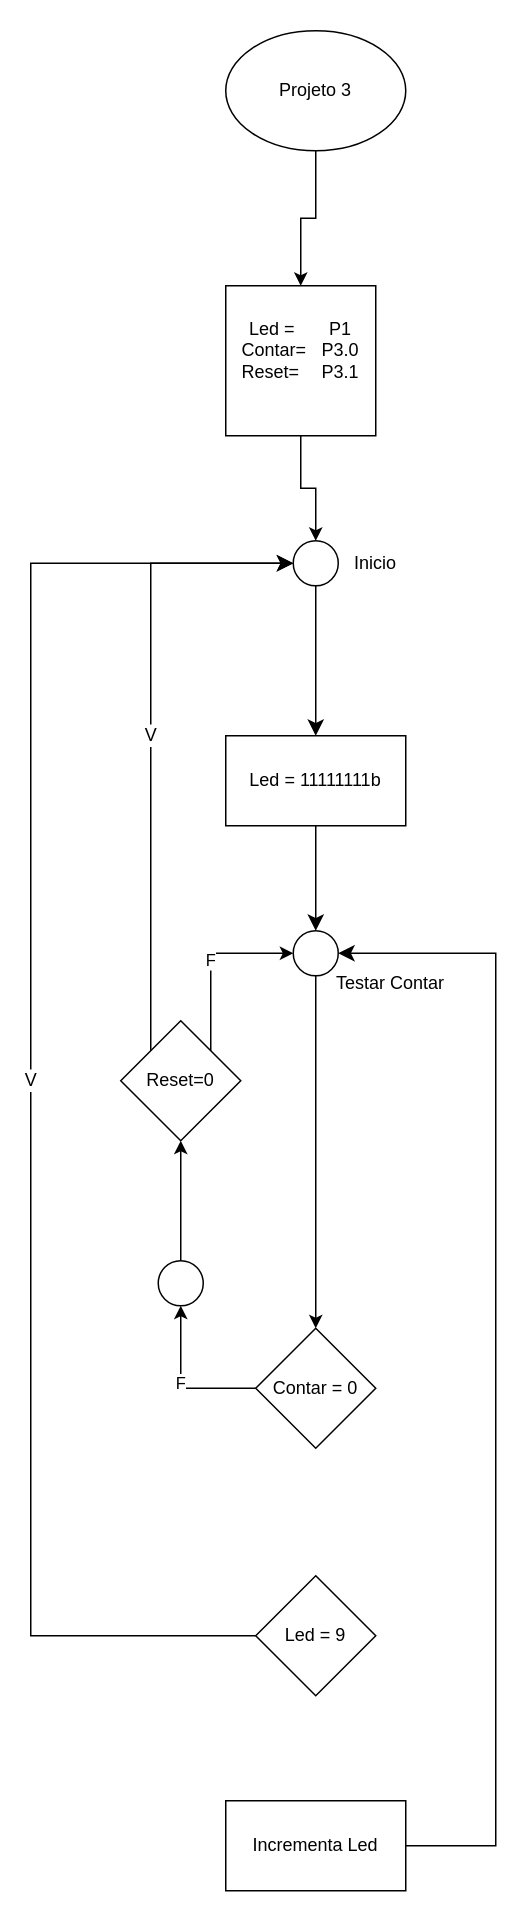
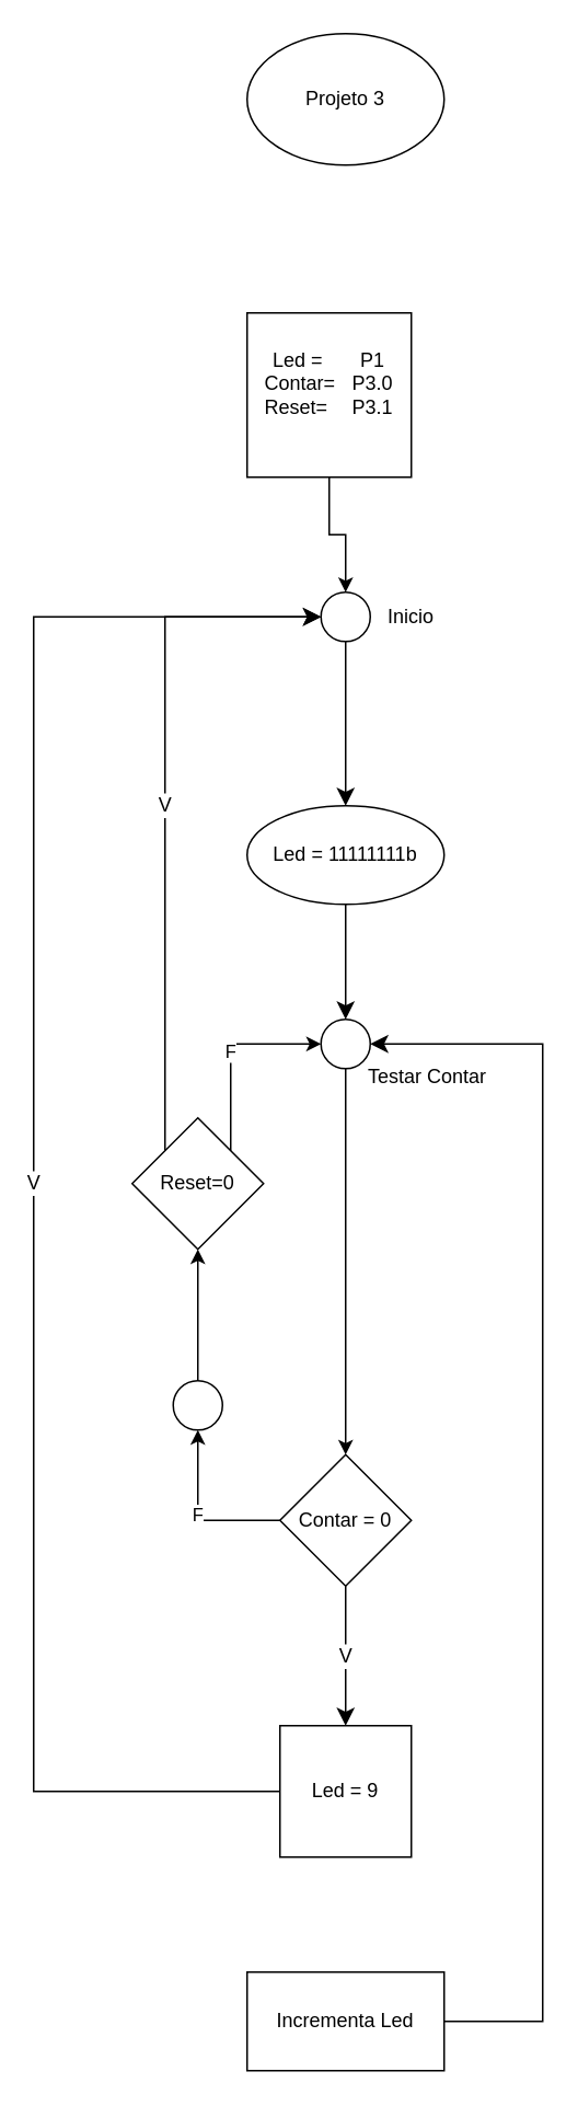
  <mxCell id="0" />
  <mxCell id="1" parent="0" />
- <mxCell id="2" value="" style="edgeStyle=orthogonalEdgeStyle;rounded=0;orthogonalLoop=1;jettySize=auto;html=1;" parent="1" source="3" target="5" edge="1"><mxGeometry relative="1" as="geometry" /></mxCell>
  <mxCell id="3" value="Projeto 3" style="ellipse;whiteSpace=wrap;html=1;" parent="1" vertex="1"><mxGeometry x="150" y="20" width="120" height="80" as="geometry" /></mxCell>
  <mxCell id="4" value="" style="edgeStyle=orthogonalEdgeStyle;rounded=0;orthogonalLoop=1;jettySize=auto;html=1;" parent="1" source="5" target="7" edge="1"><mxGeometry relative="1" as="geometry" /></mxCell>
  <mxCell id="5" value="Led&amp;nbsp;=&lt;span style=&quot;white-space: pre;&quot;&gt;&#09;&lt;/span&gt;P1&lt;br&gt;Contar=&lt;span style=&quot;white-space: pre;&quot;&gt;&#09;&lt;/span&gt;P3.0&lt;br&gt;Reset=&lt;span style=&quot;white-space: pre;&quot;&gt;&#09;&lt;/span&gt;P3.1&lt;br&gt;&lt;div&gt;&lt;br&gt;&lt;/div&gt;" style="whiteSpace=wrap;html=1;" parent="1" vertex="1"><mxGeometry x="150" y="190" width="100" height="100" as="geometry" /></mxCell>
  <mxCell id="6" value="" style="edgeStyle=none;curved=1;rounded=0;orthogonalLoop=1;jettySize=auto;html=1;fontSize=12;startSize=8;endSize=8;" parent="1" source="7" target="10" edge="1"><mxGeometry relative="1" as="geometry" /></mxCell>
  <mxCell id="7" value="" style="ellipse;whiteSpace=wrap;html=1;" parent="1" vertex="1"><mxGeometry x="195" y="360" width="30" height="30" as="geometry" /></mxCell>
  <mxCell id="8" value="Inicio" style="text;html=1;align=center;verticalAlign=middle;whiteSpace=wrap;rounded=0;" parent="1" vertex="1"><mxGeometry x="220" y="360" width="60" height="30" as="geometry" /></mxCell>
  <mxCell id="9" value="" style="edgeStyle=none;curved=1;rounded=0;orthogonalLoop=1;jettySize=auto;html=1;fontSize=12;startSize=8;endSize=8;" parent="1" source="10" target="12" edge="1"><mxGeometry relative="1" as="geometry" /></mxCell>
- <mxCell id="10" value="Led =&amp;nbsp;11111111b" style="whiteSpace=wrap;html=1;" parent="1" vertex="1"><mxGeometry x="150" y="490" width="120" height="60" as="geometry" /></mxCell>
+ <mxCell id="10" value="Led =&amp;nbsp;11111111b" style="ellipse;whiteSpace=wrap;html=1;" parent="1" vertex="1"><mxGeometry x="150" y="490" width="120" height="60" as="geometry" /></mxCell>
  <mxCell id="11" value="" style="edgeStyle=orthogonalEdgeStyle;rounded=0;orthogonalLoop=1;jettySize=auto;html=1;" parent="1" source="12" target="16" edge="1"><mxGeometry relative="1" as="geometry" /></mxCell>
  <mxCell id="12" value="" style="ellipse;whiteSpace=wrap;html=1;" parent="1" vertex="1"><mxGeometry x="195" y="620" width="30" height="30" as="geometry" /></mxCell>
  <mxCell id="13" value="Testar Contar" style="text;html=1;align=center;verticalAlign=middle;whiteSpace=wrap;rounded=0;" parent="1" vertex="1"><mxGeometry x="220" y="640" width="80" height="30" as="geometry" /></mxCell>
  <mxCell id="14" value="F" style="edgeStyle=orthogonalEdgeStyle;rounded=0;orthogonalLoop=1;jettySize=auto;html=1;exitX=0;exitY=0.5;exitDx=0;exitDy=0;entryX=0.5;entryY=1;entryDx=0;entryDy=0;" parent="1" source="16" target="21" edge="1"><mxGeometry relative="1" as="geometry"><mxPoint x="120" y="890" as="targetPoint" /></mxGeometry></mxCell>
+ <mxCell id="15" value="V" style="edgeStyle=none;curved=1;rounded=0;orthogonalLoop=1;jettySize=auto;html=1;fontSize=12;startSize=8;endSize=8;" parent="1" source="16" target="25" edge="1"><mxGeometry relative="1" as="geometry" /></mxCell>
  <mxCell id="16" value="Contar = 0" style="rhombus;whiteSpace=wrap;html=1;" parent="1" vertex="1"><mxGeometry x="170" y="885" width="80" height="80" as="geometry" /></mxCell>
  <mxCell id="17" value="F" style="edgeStyle=orthogonalEdgeStyle;rounded=0;orthogonalLoop=1;jettySize=auto;html=1;exitX=1;exitY=0;exitDx=0;exitDy=0;entryX=0;entryY=0.5;entryDx=0;entryDy=0;" parent="1" source="19" target="12" edge="1"><mxGeometry relative="1" as="geometry"><Array as="points"><mxPoint x="140" y="635" /></Array></mxGeometry></mxCell>
  <mxCell id="18" value="V" style="edgeStyle=orthogonalEdgeStyle;rounded=0;orthogonalLoop=1;jettySize=auto;html=1;exitX=0;exitY=0;exitDx=0;exitDy=0;entryX=0;entryY=0.5;entryDx=0;entryDy=0;fontSize=12;startSize=8;endSize=8;" parent="1" source="19" target="7" edge="1"><mxGeometry relative="1" as="geometry"><Array as="points"><mxPoint x="100" y="375" /></Array></mxGeometry></mxCell>
  <mxCell id="19" value="Reset=0" style="rhombus;whiteSpace=wrap;html=1;" parent="1" vertex="1"><mxGeometry x="80" y="680" width="80" height="80" as="geometry" /></mxCell>
  <mxCell id="20" value="" style="edgeStyle=orthogonalEdgeStyle;rounded=0;orthogonalLoop=1;jettySize=auto;html=1;" parent="1" source="21" target="19" edge="1"><mxGeometry relative="1" as="geometry" /></mxCell>
  <mxCell id="21" value="" style="ellipse;whiteSpace=wrap;html=1;" parent="1" vertex="1"><mxGeometry x="105" y="840" width="30" height="30" as="geometry" /></mxCell>
  <mxCell id="22" style="edgeStyle=orthogonalEdgeStyle;rounded=0;orthogonalLoop=1;jettySize=auto;html=1;exitX=1;exitY=0.5;exitDx=0;exitDy=0;entryX=1;entryY=0.5;entryDx=0;entryDy=0;fontSize=12;startSize=8;endSize=8;" parent="1" source="23" target="12" edge="1"><mxGeometry relative="1" as="geometry"><Array as="points"><mxPoint x="330" y="1230" /><mxPoint x="330" y="635" /></Array></mxGeometry></mxCell>
  <mxCell id="23" value="Incrementa Led" style="whiteSpace=wrap;html=1;" parent="1" vertex="1"><mxGeometry x="150" y="1200" width="120" height="60" as="geometry" /></mxCell>
  <mxCell id="24" value="V" style="edgeStyle=orthogonalEdgeStyle;rounded=0;orthogonalLoop=1;jettySize=auto;html=1;exitX=0;exitY=0.5;exitDx=0;exitDy=0;entryX=0;entryY=0.5;entryDx=0;entryDy=0;fontSize=12;startSize=8;endSize=8;" parent="1" source="25" target="7" edge="1"><mxGeometry relative="1" as="geometry"><mxPoint x="170" y="1250" as="sourcePoint" /><Array as="points"><mxPoint x="20" y="1090" /><mxPoint x="20" y="375" /></Array></mxGeometry></mxCell>
- <mxCell id="25" value="Led = 9" style="rhombus;whiteSpace=wrap;html=1;" parent="1" vertex="1"><mxGeometry x="170" y="1050" width="80" height="80" as="geometry" /></mxCell>
+ <mxCell id="25" value="Led = 9" style="whiteSpace=wrap;html=1;rounded=0;" parent="1" vertex="1"><mxGeometry x="170" y="1050" width="80" height="80" as="geometry" /></mxCell>
